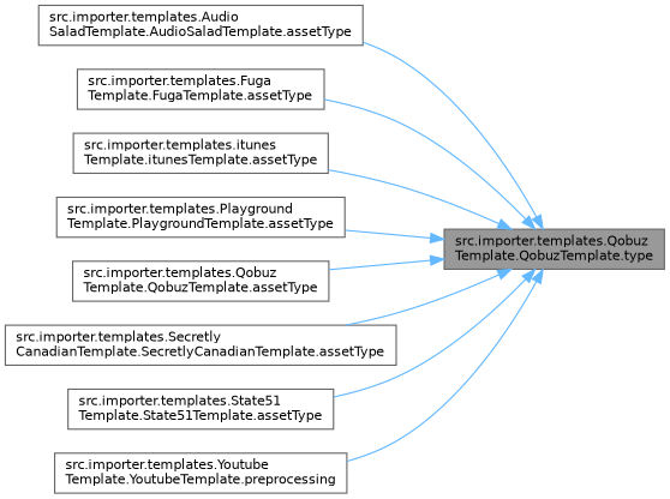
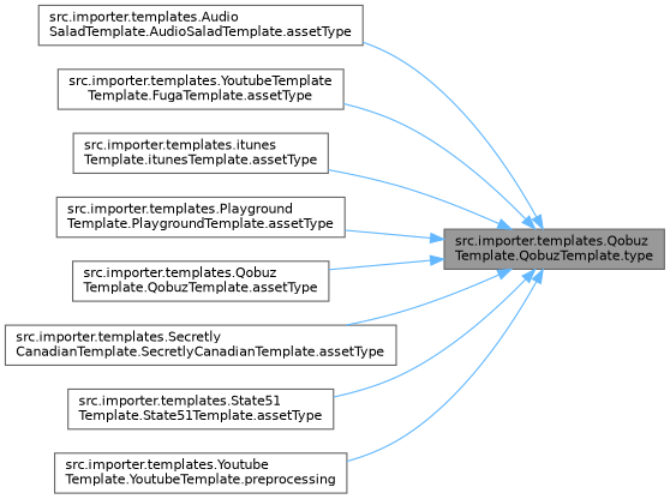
  digraph {
    rankdir=RL
    node [color=grey40 fillcolor=white fontname=Helvetica fontsize=10 shape=box style=filled]
    edge [color=steelblue1 dir=back fontname=Helvetica fontsize=10 labelfontname=Helvetica labelfontsize=10 style=solid]
    n1 [color=gray40 fillcolor=grey60 fontcolor=black height=0.2 label="src.importer.templates.Qobuz\lTemplate.QobuzTemplate.type" width=0.4]
    n2 [height=0.2 label="src.importer.templates.Audio\lSaladTemplate.AudioSaladTemplate.assetType" width=0.4]
-   n3 [height=0.2 label="src.importer.templates.Fuga\lTemplate.FugaTemplate.assetType" width=0.4]
+   n3 [height=0.2 label="src.importer.templates.YoutubeTemplate\lTemplate.FugaTemplate.assetType" width=0.4]
    n4 [height=0.2 label="src.importer.templates.itunes\lTemplate.itunesTemplate.assetType" width=0.4]
    n5 [height=0.2 label="src.importer.templates.Playground\lTemplate.PlaygroundTemplate.assetType" width=0.4]
    n6 [height=0.2 label="src.importer.templates.Qobuz\lTemplate.QobuzTemplate.assetType" width=0.4]
    n7 [height=0.2 label="src.importer.templates.Secretly\lCanadianTemplate.SecretlyCanadianTemplate.assetType" width=0.4]
    n8 [height=0.2 label="src.importer.templates.State51\lTemplate.State51Template.assetType" width=0.4]
    n9 [height=0.2 label="src.importer.templates.Youtube\lTemplate.YoutubeTemplate.preprocessing" width=0.4]
    n1 -> n2
    n1 -> n3
    n1 -> n4
    n1 -> n5
    n1 -> n6
    n1 -> n7
    n1 -> n8
    n1 -> n9
  }
